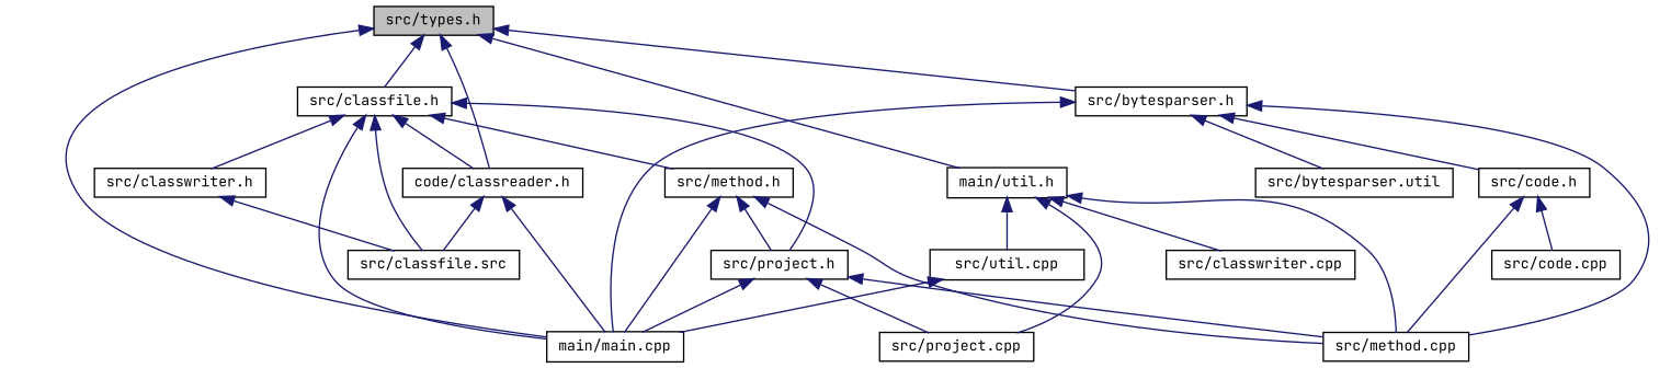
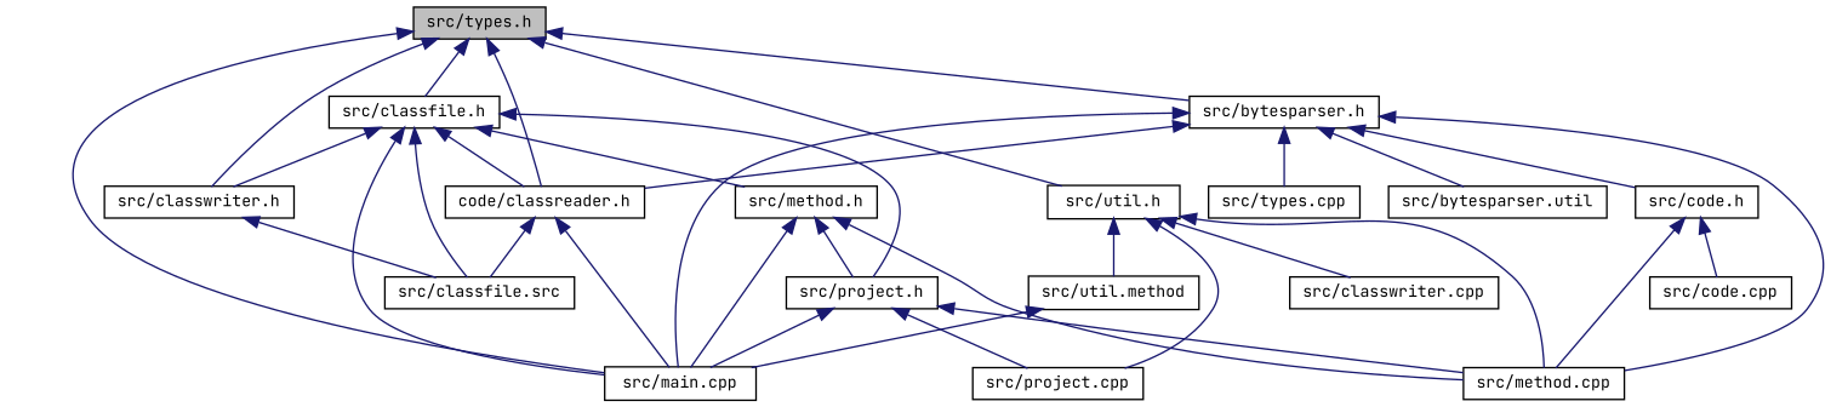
  digraph {
    fontname="JetBrains Mono"
    node [color=black fontname="JetBrains Mono" fontsize=10 shape=record]
    edge [color=midnightblue dir=back fontname="JetBrains Mono" fontsize=10 labelfontname=Helvetica labelfontsize=10 style=solid]
    n1 [fillcolor=grey75 fontcolor=black height=0.2 label="src/types.h" style=filled width=0.4]
    n2 [height=0.2 label="src/bytesparser.h" width=0.4]
    n3 [height=0.2 label="code/classreader.h" width=0.4]
-   n4 [height=0.2 label="main/main.cpp" width=0.4]
+   n4 [height=0.2 label="src/main.cpp" width=0.4]
    n5 [height=0.2 label="src/classfile.h" width=0.4]
    n6 [height=0.2 label="src/classwriter.h" width=0.4]
-   n7 [height=0.2 label="main/util.h" width=0.4]
+   n7 [height=0.2 label="src/util.h" width=0.4]
+   n8 [height=0.2 label="src/types.cpp" width=0.4]
    n9 [height=0.2 label="src/bytesparser.util" width=0.4]
    n10 [height=0.2 label="src/code.h" width=0.4]
    n11 [height=0.2 label="src/method.cpp" width=0.4]
    n12 [height=0.2 label="src/classfile.src" width=0.4]
    n13 [height=0.2 label="src/method.h" width=0.4]
    n14 [height=0.2 label="src/project.h" width=0.4]
    n15 [height=0.2 label="src/classwriter.cpp" width=0.4]
    n16 [height=0.2 label="src/project.cpp" width=0.4]
-   n17 [height=0.2 label="src/util.cpp" width=0.4]
+   n17 [height=0.2 label="src/util.method" width=0.4]
    n18 [height=0.2 label="src/code.cpp" width=0.4]
    n1 -> n2
    n1 -> n3
    n1 -> n4
    n1 -> n5
+   n1 -> n6
    n1 -> n7
+   n2 -> n3
    n2 -> n4
+   n2 -> n8
    n2 -> n9
    n2 -> n10
    n2 -> n11
    n3 -> n4
    n3 -> n12
    n5 -> n3
    n5 -> n4
    n5 -> n6
    n5 -> n12
    n5 -> n13
    n5 -> n14
    n6 -> n12
    n7 -> n11
    n7 -> n15
    n7 -> n16
    n7 -> n17
    n10 -> n11
    n10 -> n18
    n13 -> n4
    n13 -> n11
    n13 -> n14
    n14 -> n4
    n14 -> n11
    n14 -> n16
    n17 -> n4
  }
